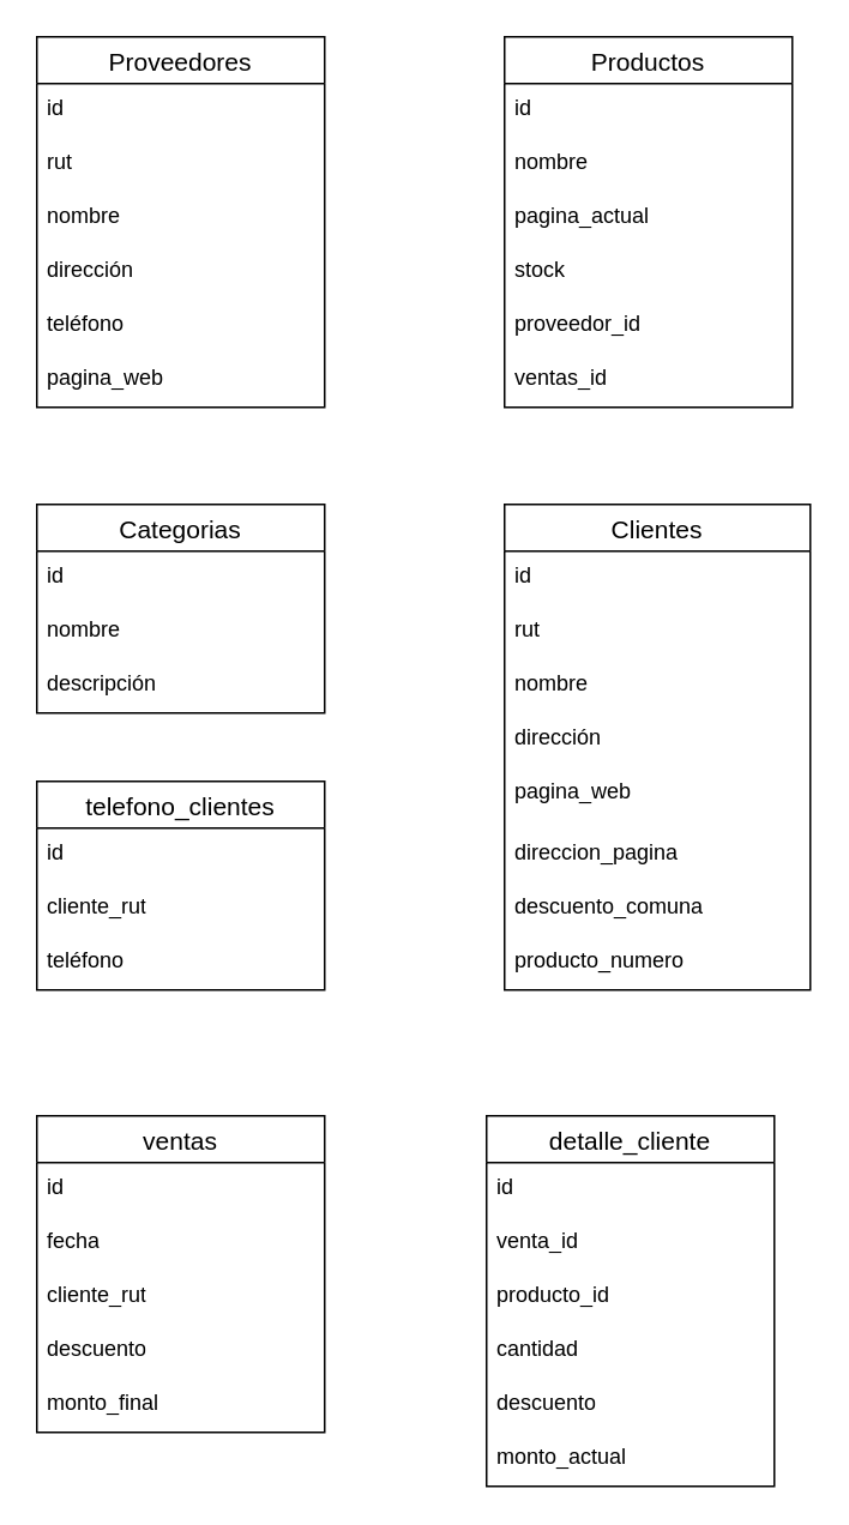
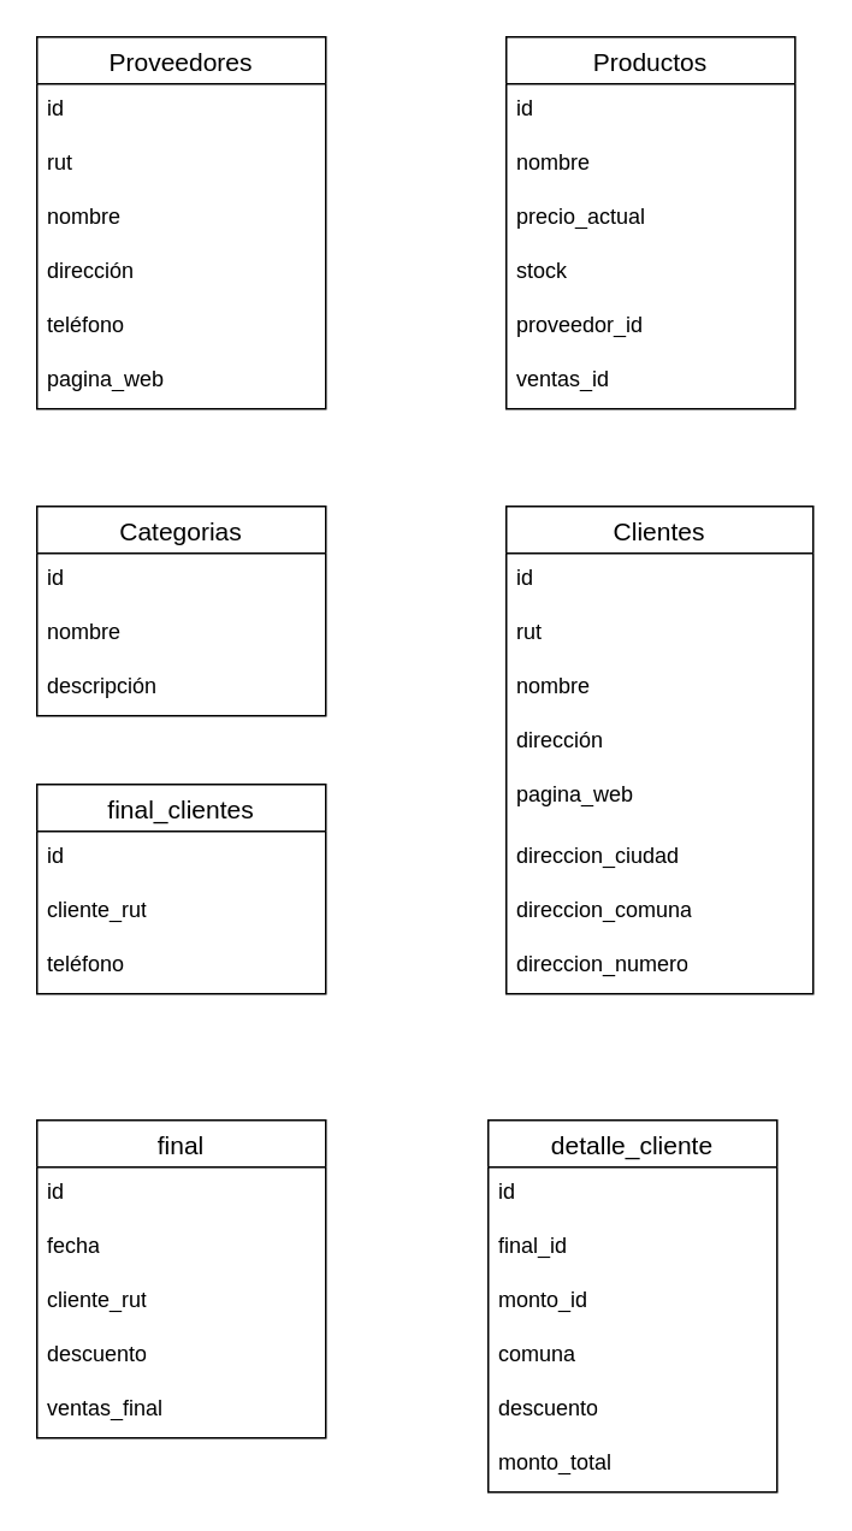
  <mxCell id="0" />
  <mxCell id="1" parent="0" />
  <mxCell id="2" value="Proveedores" style="swimlane;fontStyle=0;childLayout=stackLayout;horizontal=1;startSize=26;horizontalStack=0;resizeParent=1;resizeParentMax=0;resizeLast=0;collapsible=1;marginBottom=0;align=center;fontSize=14;" vertex="1" parent="1"><mxGeometry x="20" y="20" width="160" height="206" as="geometry" /></mxCell>
  <mxCell id="3" value="id" style="text;strokeColor=none;fillColor=none;spacingLeft=4;spacingRight=4;overflow=hidden;rotatable=0;points=[[0,0.5],[1,0.5]];portConstraint=eastwest;fontSize=12;whiteSpace=wrap;html=1;" vertex="1" parent="2"><mxGeometry y="26" width="160" height="30" as="geometry" /></mxCell>
  <mxCell id="4" value="rut" style="text;strokeColor=none;fillColor=none;spacingLeft=4;spacingRight=4;overflow=hidden;rotatable=0;points=[[0,0.5],[1,0.5]];portConstraint=eastwest;fontSize=12;whiteSpace=wrap;html=1;" vertex="1" parent="2"><mxGeometry y="56" width="160" height="30" as="geometry" /></mxCell>
  <mxCell id="5" value="nombre" style="text;strokeColor=none;fillColor=none;spacingLeft=4;spacingRight=4;overflow=hidden;rotatable=0;points=[[0,0.5],[1,0.5]];portConstraint=eastwest;fontSize=12;whiteSpace=wrap;html=1;" vertex="1" parent="2"><mxGeometry y="86" width="160" height="30" as="geometry" /></mxCell>
  <mxCell id="6" value="dirección&amp;nbsp;" style="text;strokeColor=none;fillColor=none;spacingLeft=4;spacingRight=4;overflow=hidden;rotatable=0;points=[[0,0.5],[1,0.5]];portConstraint=eastwest;fontSize=12;whiteSpace=wrap;html=1;" vertex="1" parent="2"><mxGeometry y="116" width="160" height="30" as="geometry" /></mxCell>
  <mxCell id="7" value="teléfono&amp;nbsp;" style="text;strokeColor=none;fillColor=none;spacingLeft=4;spacingRight=4;overflow=hidden;rotatable=0;points=[[0,0.5],[1,0.5]];portConstraint=eastwest;fontSize=12;whiteSpace=wrap;html=1;" vertex="1" parent="2"><mxGeometry y="146" width="160" height="30" as="geometry" /></mxCell>
  <mxCell id="8" value="pagina_web" style="text;strokeColor=none;fillColor=none;spacingLeft=4;spacingRight=4;overflow=hidden;rotatable=0;points=[[0,0.5],[1,0.5]];portConstraint=eastwest;fontSize=12;whiteSpace=wrap;html=1;" vertex="1" parent="2"><mxGeometry y="176" width="160" height="30" as="geometry" /></mxCell>
  <mxCell id="9" value="Productos" style="swimlane;fontStyle=0;childLayout=stackLayout;horizontal=1;startSize=26;horizontalStack=0;resizeParent=1;resizeParentMax=0;resizeLast=0;collapsible=1;marginBottom=0;align=center;fontSize=14;" vertex="1" parent="1"><mxGeometry x="280" y="20" width="160" height="206" as="geometry" /></mxCell>
  <mxCell id="10" value="id" style="text;strokeColor=none;fillColor=none;spacingLeft=4;spacingRight=4;overflow=hidden;rotatable=0;points=[[0,0.5],[1,0.5]];portConstraint=eastwest;fontSize=12;whiteSpace=wrap;html=1;" vertex="1" parent="9"><mxGeometry y="26" width="160" height="30" as="geometry" /></mxCell>
  <mxCell id="11" value="nombre" style="text;strokeColor=none;fillColor=none;spacingLeft=4;spacingRight=4;overflow=hidden;rotatable=0;points=[[0,0.5],[1,0.5]];portConstraint=eastwest;fontSize=12;whiteSpace=wrap;html=1;" vertex="1" parent="9"><mxGeometry y="56" width="160" height="30" as="geometry" /></mxCell>
- <mxCell id="12" value="pagina_actual" style="text;strokeColor=none;fillColor=none;spacingLeft=4;spacingRight=4;overflow=hidden;rotatable=0;points=[[0,0.5],[1,0.5]];portConstraint=eastwest;fontSize=12;whiteSpace=wrap;html=1;" vertex="1" parent="9"><mxGeometry y="86" width="160" height="30" as="geometry" /></mxCell>
+ <mxCell id="12" value="precio_actual" style="text;strokeColor=none;fillColor=none;spacingLeft=4;spacingRight=4;overflow=hidden;rotatable=0;points=[[0,0.5],[1,0.5]];portConstraint=eastwest;fontSize=12;whiteSpace=wrap;html=1;" vertex="1" parent="9"><mxGeometry y="86" width="160" height="30" as="geometry" /></mxCell>
  <mxCell id="13" value="stock" style="text;strokeColor=none;fillColor=none;spacingLeft=4;spacingRight=4;overflow=hidden;rotatable=0;points=[[0,0.5],[1,0.5]];portConstraint=eastwest;fontSize=12;whiteSpace=wrap;html=1;" vertex="1" parent="9"><mxGeometry y="116" width="160" height="30" as="geometry" /></mxCell>
  <mxCell id="14" value="proveedor_id" style="text;strokeColor=none;fillColor=none;spacingLeft=4;spacingRight=4;overflow=hidden;rotatable=0;points=[[0,0.5],[1,0.5]];portConstraint=eastwest;fontSize=12;whiteSpace=wrap;html=1;" vertex="1" parent="9"><mxGeometry y="146" width="160" height="30" as="geometry" /></mxCell>
  <mxCell id="15" value="ventas_id" style="text;strokeColor=none;fillColor=none;spacingLeft=4;spacingRight=4;overflow=hidden;rotatable=0;points=[[0,0.5],[1,0.5]];portConstraint=eastwest;fontSize=12;whiteSpace=wrap;html=1;" vertex="1" parent="9"><mxGeometry y="176" width="160" height="30" as="geometry" /></mxCell>
  <mxCell id="16" value="Categorias" style="swimlane;fontStyle=0;childLayout=stackLayout;horizontal=1;startSize=26;horizontalStack=0;resizeParent=1;resizeParentMax=0;resizeLast=0;collapsible=1;marginBottom=0;align=center;fontSize=14;" vertex="1" parent="1"><mxGeometry x="20" y="280" width="160" height="116" as="geometry" /></mxCell>
  <mxCell id="17" value="id" style="text;strokeColor=none;fillColor=none;spacingLeft=4;spacingRight=4;overflow=hidden;rotatable=0;points=[[0,0.5],[1,0.5]];portConstraint=eastwest;fontSize=12;whiteSpace=wrap;html=1;" vertex="1" parent="16"><mxGeometry y="26" width="160" height="30" as="geometry" /></mxCell>
  <mxCell id="18" value="nombre" style="text;strokeColor=none;fillColor=none;spacingLeft=4;spacingRight=4;overflow=hidden;rotatable=0;points=[[0,0.5],[1,0.5]];portConstraint=eastwest;fontSize=12;whiteSpace=wrap;html=1;" vertex="1" parent="16"><mxGeometry y="56" width="160" height="30" as="geometry" /></mxCell>
  <mxCell id="19" value="descripción&amp;nbsp;" style="text;strokeColor=none;fillColor=none;spacingLeft=4;spacingRight=4;overflow=hidden;rotatable=0;points=[[0,0.5],[1,0.5]];portConstraint=eastwest;fontSize=12;whiteSpace=wrap;html=1;" vertex="1" parent="16"><mxGeometry y="86" width="160" height="30" as="geometry" /></mxCell>
  <mxCell id="20" value="Clientes" style="swimlane;fontStyle=0;childLayout=stackLayout;horizontal=1;startSize=26;horizontalStack=0;resizeParent=1;resizeParentMax=0;resizeLast=0;collapsible=1;marginBottom=0;align=center;fontSize=14;" vertex="1" parent="1"><mxGeometry x="280" y="280" width="170" height="270" as="geometry" /></mxCell>
  <mxCell id="21" value="id" style="text;strokeColor=none;fillColor=none;spacingLeft=4;spacingRight=4;overflow=hidden;rotatable=0;points=[[0,0.5],[1,0.5]];portConstraint=eastwest;fontSize=12;whiteSpace=wrap;html=1;" vertex="1" parent="20"><mxGeometry y="26" width="170" height="30" as="geometry" /></mxCell>
  <mxCell id="22" value="rut" style="text;strokeColor=none;fillColor=none;spacingLeft=4;spacingRight=4;overflow=hidden;rotatable=0;points=[[0,0.5],[1,0.5]];portConstraint=eastwest;fontSize=12;whiteSpace=wrap;html=1;" vertex="1" parent="20"><mxGeometry y="56" width="170" height="30" as="geometry" /></mxCell>
  <mxCell id="23" value="nombre" style="text;strokeColor=none;fillColor=none;spacingLeft=4;spacingRight=4;overflow=hidden;rotatable=0;points=[[0,0.5],[1,0.5]];portConstraint=eastwest;fontSize=12;whiteSpace=wrap;html=1;" vertex="1" parent="20"><mxGeometry y="86" width="170" height="30" as="geometry" /></mxCell>
  <mxCell id="24" value="dirección&amp;nbsp;" style="text;strokeColor=none;fillColor=none;spacingLeft=4;spacingRight=4;overflow=hidden;rotatable=0;points=[[0,0.5],[1,0.5]];portConstraint=eastwest;fontSize=12;whiteSpace=wrap;html=1;" vertex="1" parent="20"><mxGeometry y="116" width="170" height="30" as="geometry" /></mxCell>
  <mxCell id="25" value="pagina_web" style="text;strokeColor=none;fillColor=none;spacingLeft=4;spacingRight=4;overflow=hidden;rotatable=0;points=[[0,0.5],[1,0.5]];portConstraint=eastwest;fontSize=12;whiteSpace=wrap;html=1;" vertex="1" parent="20"><mxGeometry y="146" width="170" height="34" as="geometry" /></mxCell>
- <mxCell id="26" value="direccion_pagina&amp;nbsp;" style="text;strokeColor=none;fillColor=none;spacingLeft=4;spacingRight=4;overflow=hidden;rotatable=0;points=[[0,0.5],[1,0.5]];portConstraint=eastwest;fontSize=12;whiteSpace=wrap;html=1;" vertex="1" parent="20"><mxGeometry y="180" width="170" height="30" as="geometry" /></mxCell>
- <mxCell id="27" value="descuento_comuna" style="text;strokeColor=none;fillColor=none;spacingLeft=4;spacingRight=4;overflow=hidden;rotatable=0;points=[[0,0.5],[1,0.5]];portConstraint=eastwest;fontSize=12;whiteSpace=wrap;html=1;" vertex="1" parent="20"><mxGeometry y="210" width="170" height="30" as="geometry" /></mxCell>
- <mxCell id="28" value="producto_numero&lt;div&gt;&lt;br&gt;&lt;/div&gt;" style="text;strokeColor=none;fillColor=none;spacingLeft=4;spacingRight=4;overflow=hidden;rotatable=0;points=[[0,0.5],[1,0.5]];portConstraint=eastwest;fontSize=12;whiteSpace=wrap;html=1;" vertex="1" parent="20"><mxGeometry y="240" width="170" height="30" as="geometry" /></mxCell>
- <mxCell id="29" value="telefono_clientes" style="swimlane;fontStyle=0;childLayout=stackLayout;horizontal=1;startSize=26;horizontalStack=0;resizeParent=1;resizeParentMax=0;resizeLast=0;collapsible=1;marginBottom=0;align=center;fontSize=14;" vertex="1" parent="1"><mxGeometry x="20" y="434" width="160" height="116" as="geometry" /></mxCell>
+ <mxCell id="26" value="direccion_ciudad&amp;nbsp;" style="text;strokeColor=none;fillColor=none;spacingLeft=4;spacingRight=4;overflow=hidden;rotatable=0;points=[[0,0.5],[1,0.5]];portConstraint=eastwest;fontSize=12;whiteSpace=wrap;html=1;" vertex="1" parent="20"><mxGeometry y="180" width="170" height="30" as="geometry" /></mxCell>
+ <mxCell id="27" value="direccion_comuna" style="text;strokeColor=none;fillColor=none;spacingLeft=4;spacingRight=4;overflow=hidden;rotatable=0;points=[[0,0.5],[1,0.5]];portConstraint=eastwest;fontSize=12;whiteSpace=wrap;html=1;" vertex="1" parent="20"><mxGeometry y="210" width="170" height="30" as="geometry" /></mxCell>
+ <mxCell id="28" value="direccion_numero&lt;div&gt;&lt;br&gt;&lt;/div&gt;" style="text;strokeColor=none;fillColor=none;spacingLeft=4;spacingRight=4;overflow=hidden;rotatable=0;points=[[0,0.5],[1,0.5]];portConstraint=eastwest;fontSize=12;whiteSpace=wrap;html=1;" vertex="1" parent="20"><mxGeometry y="240" width="170" height="30" as="geometry" /></mxCell>
+ <mxCell id="29" value="final_clientes" style="swimlane;fontStyle=0;childLayout=stackLayout;horizontal=1;startSize=26;horizontalStack=0;resizeParent=1;resizeParentMax=0;resizeLast=0;collapsible=1;marginBottom=0;align=center;fontSize=14;" vertex="1" parent="1"><mxGeometry x="20" y="434" width="160" height="116" as="geometry" /></mxCell>
  <mxCell id="30" value="id" style="text;strokeColor=none;fillColor=none;spacingLeft=4;spacingRight=4;overflow=hidden;rotatable=0;points=[[0,0.5],[1,0.5]];portConstraint=eastwest;fontSize=12;whiteSpace=wrap;html=1;" vertex="1" parent="29"><mxGeometry y="26" width="160" height="30" as="geometry" /></mxCell>
  <mxCell id="31" value=" cliente_rut" style="text;strokeColor=none;fillColor=none;spacingLeft=4;spacingRight=4;overflow=hidden;rotatable=0;points=[[0,0.5],[1,0.5]];portConstraint=eastwest;fontSize=12;whiteSpace=wrap;html=1;" vertex="1" parent="29"><mxGeometry y="56" width="160" height="30" as="geometry" /></mxCell>
  <mxCell id="32" value="teléfono" style="text;strokeColor=none;fillColor=none;spacingLeft=4;spacingRight=4;overflow=hidden;rotatable=0;points=[[0,0.5],[1,0.5]];portConstraint=eastwest;fontSize=12;whiteSpace=wrap;html=1;" vertex="1" parent="29"><mxGeometry y="86" width="160" height="30" as="geometry" /></mxCell>
- <mxCell id="33" value="ventas" style="swimlane;fontStyle=0;childLayout=stackLayout;horizontal=1;startSize=26;horizontalStack=0;resizeParent=1;resizeParentMax=0;resizeLast=0;collapsible=1;marginBottom=0;align=center;fontSize=14;" vertex="1" parent="1"><mxGeometry x="20" y="620" width="160" height="176" as="geometry" /></mxCell>
+ <mxCell id="33" value="final" style="swimlane;fontStyle=0;childLayout=stackLayout;horizontal=1;startSize=26;horizontalStack=0;resizeParent=1;resizeParentMax=0;resizeLast=0;collapsible=1;marginBottom=0;align=center;fontSize=14;" vertex="1" parent="1"><mxGeometry x="20" y="620" width="160" height="176" as="geometry" /></mxCell>
  <mxCell id="34" value="id" style="text;strokeColor=none;fillColor=none;spacingLeft=4;spacingRight=4;overflow=hidden;rotatable=0;points=[[0,0.5],[1,0.5]];portConstraint=eastwest;fontSize=12;whiteSpace=wrap;html=1;" vertex="1" parent="33"><mxGeometry y="26" width="160" height="30" as="geometry" /></mxCell>
  <mxCell id="35" value="fecha" style="text;strokeColor=none;fillColor=none;spacingLeft=4;spacingRight=4;overflow=hidden;rotatable=0;points=[[0,0.5],[1,0.5]];portConstraint=eastwest;fontSize=12;whiteSpace=wrap;html=1;" vertex="1" parent="33"><mxGeometry y="56" width="160" height="30" as="geometry" /></mxCell>
  <mxCell id="36" value=" cliente_rut" style="text;strokeColor=none;fillColor=none;spacingLeft=4;spacingRight=4;overflow=hidden;rotatable=0;points=[[0,0.5],[1,0.5]];portConstraint=eastwest;fontSize=12;whiteSpace=wrap;html=1;" vertex="1" parent="33"><mxGeometry y="86" width="160" height="30" as="geometry" /></mxCell>
  <mxCell id="37" value="descuento" style="text;strokeColor=none;fillColor=none;spacingLeft=4;spacingRight=4;overflow=hidden;rotatable=0;points=[[0,0.5],[1,0.5]];portConstraint=eastwest;fontSize=12;whiteSpace=wrap;html=1;" vertex="1" parent="33"><mxGeometry y="116" width="160" height="30" as="geometry" /></mxCell>
- <mxCell id="38" value=" monto_final" style="text;strokeColor=none;fillColor=none;spacingLeft=4;spacingRight=4;overflow=hidden;rotatable=0;points=[[0,0.5],[1,0.5]];portConstraint=eastwest;fontSize=12;whiteSpace=wrap;html=1;" vertex="1" parent="33"><mxGeometry y="146" width="160" height="30" as="geometry" /></mxCell>
+ <mxCell id="38" value=" ventas_final" style="text;strokeColor=none;fillColor=none;spacingLeft=4;spacingRight=4;overflow=hidden;rotatable=0;points=[[0,0.5],[1,0.5]];portConstraint=eastwest;fontSize=12;whiteSpace=wrap;html=1;" vertex="1" parent="33"><mxGeometry y="146" width="160" height="30" as="geometry" /></mxCell>
  <mxCell id="39" value="detalle_cliente" style="swimlane;fontStyle=0;childLayout=stackLayout;horizontal=1;startSize=26;horizontalStack=0;resizeParent=1;resizeParentMax=0;resizeLast=0;collapsible=1;marginBottom=0;align=center;fontSize=14;" vertex="1" parent="1"><mxGeometry x="270" y="620" width="160" height="206" as="geometry" /></mxCell>
  <mxCell id="40" value="id" style="text;strokeColor=none;fillColor=none;spacingLeft=4;spacingRight=4;overflow=hidden;rotatable=0;points=[[0,0.5],[1,0.5]];portConstraint=eastwest;fontSize=12;whiteSpace=wrap;html=1;" vertex="1" parent="39"><mxGeometry y="26" width="160" height="30" as="geometry" /></mxCell>
- <mxCell id="41" value="venta_id" style="text;strokeColor=none;fillColor=none;spacingLeft=4;spacingRight=4;overflow=hidden;rotatable=0;points=[[0,0.5],[1,0.5]];portConstraint=eastwest;fontSize=12;whiteSpace=wrap;html=1;" vertex="1" parent="39"><mxGeometry y="56" width="160" height="30" as="geometry" /></mxCell>
- <mxCell id="42" value="producto_id" style="text;strokeColor=none;fillColor=none;spacingLeft=4;spacingRight=4;overflow=hidden;rotatable=0;points=[[0,0.5],[1,0.5]];portConstraint=eastwest;fontSize=12;whiteSpace=wrap;html=1;" vertex="1" parent="39"><mxGeometry y="86" width="160" height="30" as="geometry" /></mxCell>
- <mxCell id="43" value="cantidad" style="text;strokeColor=none;fillColor=none;spacingLeft=4;spacingRight=4;overflow=hidden;rotatable=0;points=[[0,0.5],[1,0.5]];portConstraint=eastwest;fontSize=12;whiteSpace=wrap;html=1;" vertex="1" parent="39"><mxGeometry y="116" width="160" height="30" as="geometry" /></mxCell>
+ <mxCell id="41" value="final_id" style="text;strokeColor=none;fillColor=none;spacingLeft=4;spacingRight=4;overflow=hidden;rotatable=0;points=[[0,0.5],[1,0.5]];portConstraint=eastwest;fontSize=12;whiteSpace=wrap;html=1;" vertex="1" parent="39"><mxGeometry y="56" width="160" height="30" as="geometry" /></mxCell>
+ <mxCell id="42" value="monto_id" style="text;strokeColor=none;fillColor=none;spacingLeft=4;spacingRight=4;overflow=hidden;rotatable=0;points=[[0,0.5],[1,0.5]];portConstraint=eastwest;fontSize=12;whiteSpace=wrap;html=1;" vertex="1" parent="39"><mxGeometry y="86" width="160" height="30" as="geometry" /></mxCell>
+ <mxCell id="43" value="comuna" style="text;strokeColor=none;fillColor=none;spacingLeft=4;spacingRight=4;overflow=hidden;rotatable=0;points=[[0,0.5],[1,0.5]];portConstraint=eastwest;fontSize=12;whiteSpace=wrap;html=1;" vertex="1" parent="39"><mxGeometry y="116" width="160" height="30" as="geometry" /></mxCell>
  <mxCell id="44" value=" descuento" style="text;strokeColor=none;fillColor=none;spacingLeft=4;spacingRight=4;overflow=hidden;rotatable=0;points=[[0,0.5],[1,0.5]];portConstraint=eastwest;fontSize=12;whiteSpace=wrap;html=1;" vertex="1" parent="39"><mxGeometry y="146" width="160" height="30" as="geometry" /></mxCell>
- <mxCell id="45" value=" monto_actual" style="text;strokeColor=none;fillColor=none;spacingLeft=4;spacingRight=4;overflow=hidden;rotatable=0;points=[[0,0.5],[1,0.5]];portConstraint=eastwest;fontSize=12;whiteSpace=wrap;html=1;" vertex="1" parent="39"><mxGeometry y="176" width="160" height="30" as="geometry" /></mxCell>
+ <mxCell id="45" value=" monto_total" style="text;strokeColor=none;fillColor=none;spacingLeft=4;spacingRight=4;overflow=hidden;rotatable=0;points=[[0,0.5],[1,0.5]];portConstraint=eastwest;fontSize=12;whiteSpace=wrap;html=1;" vertex="1" parent="39"><mxGeometry y="176" width="160" height="30" as="geometry" /></mxCell>
